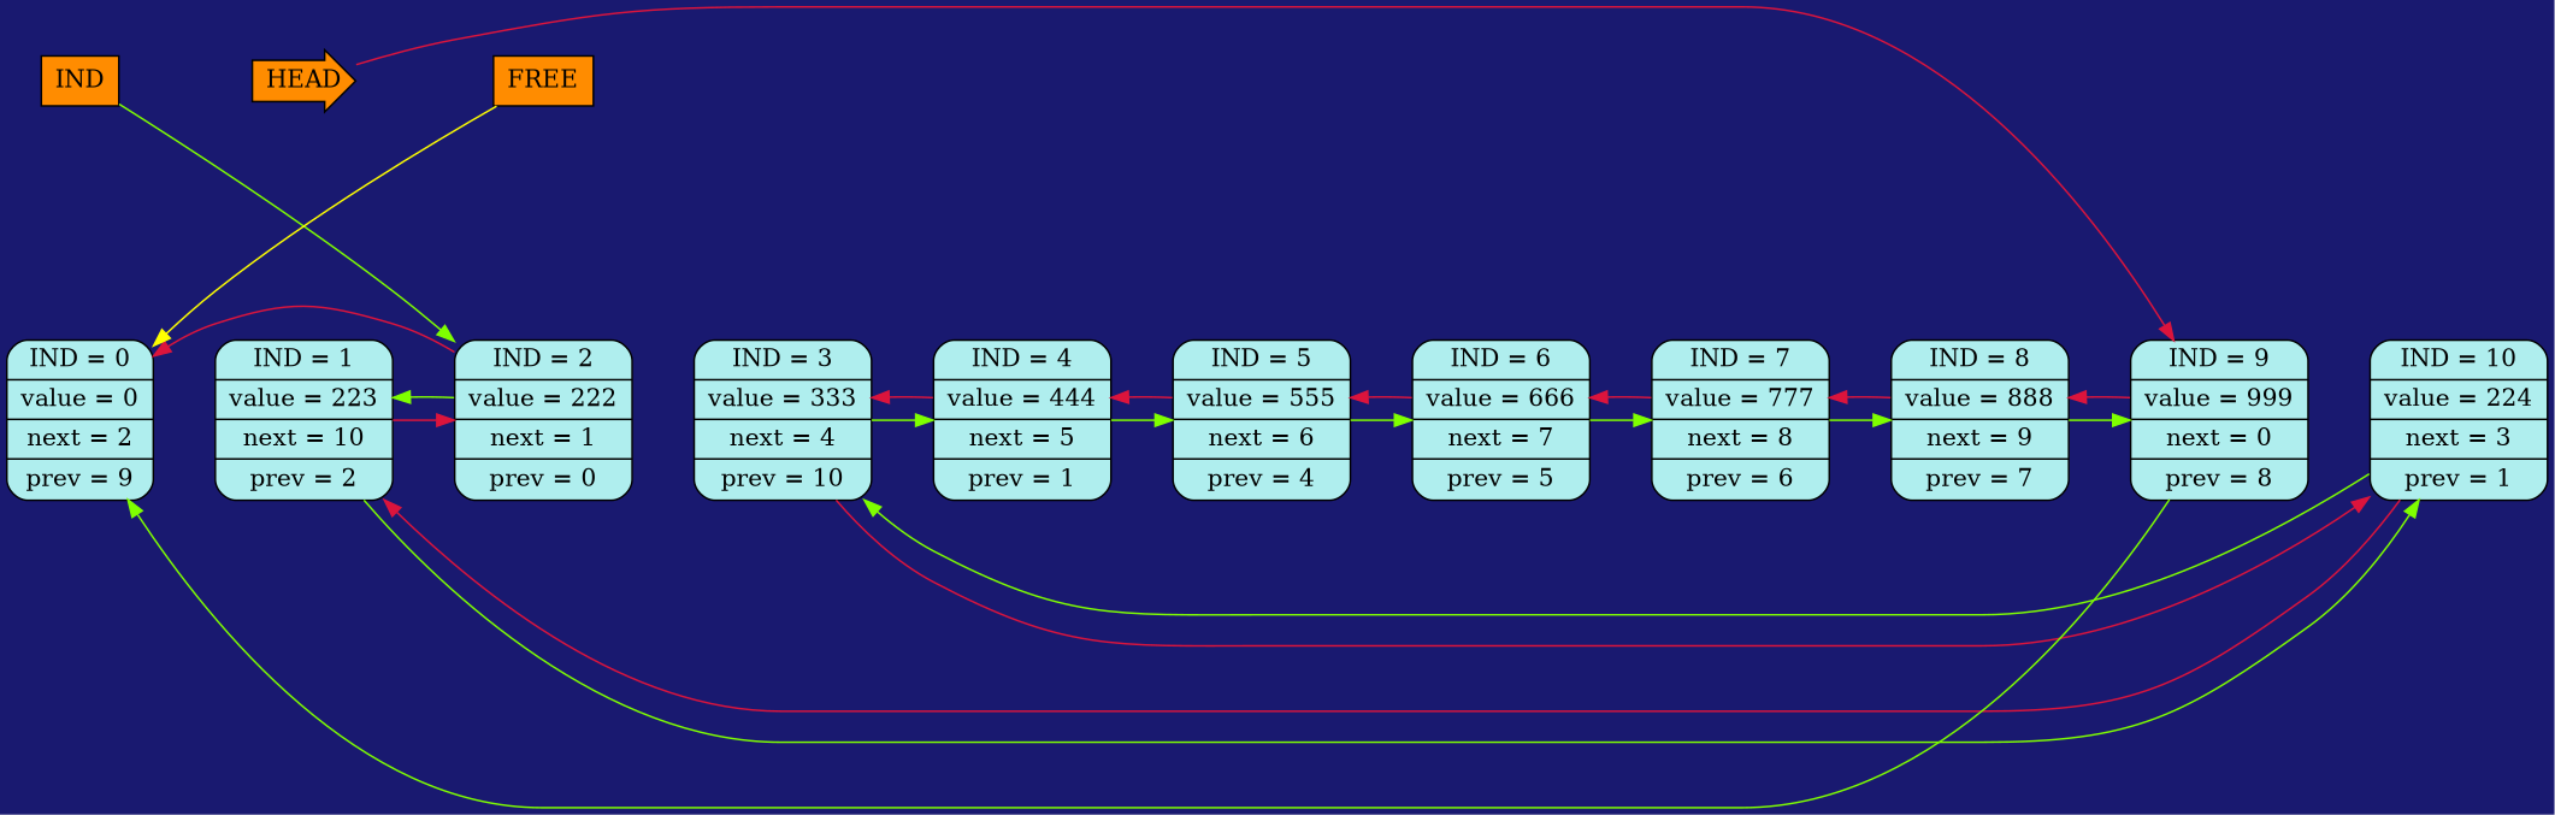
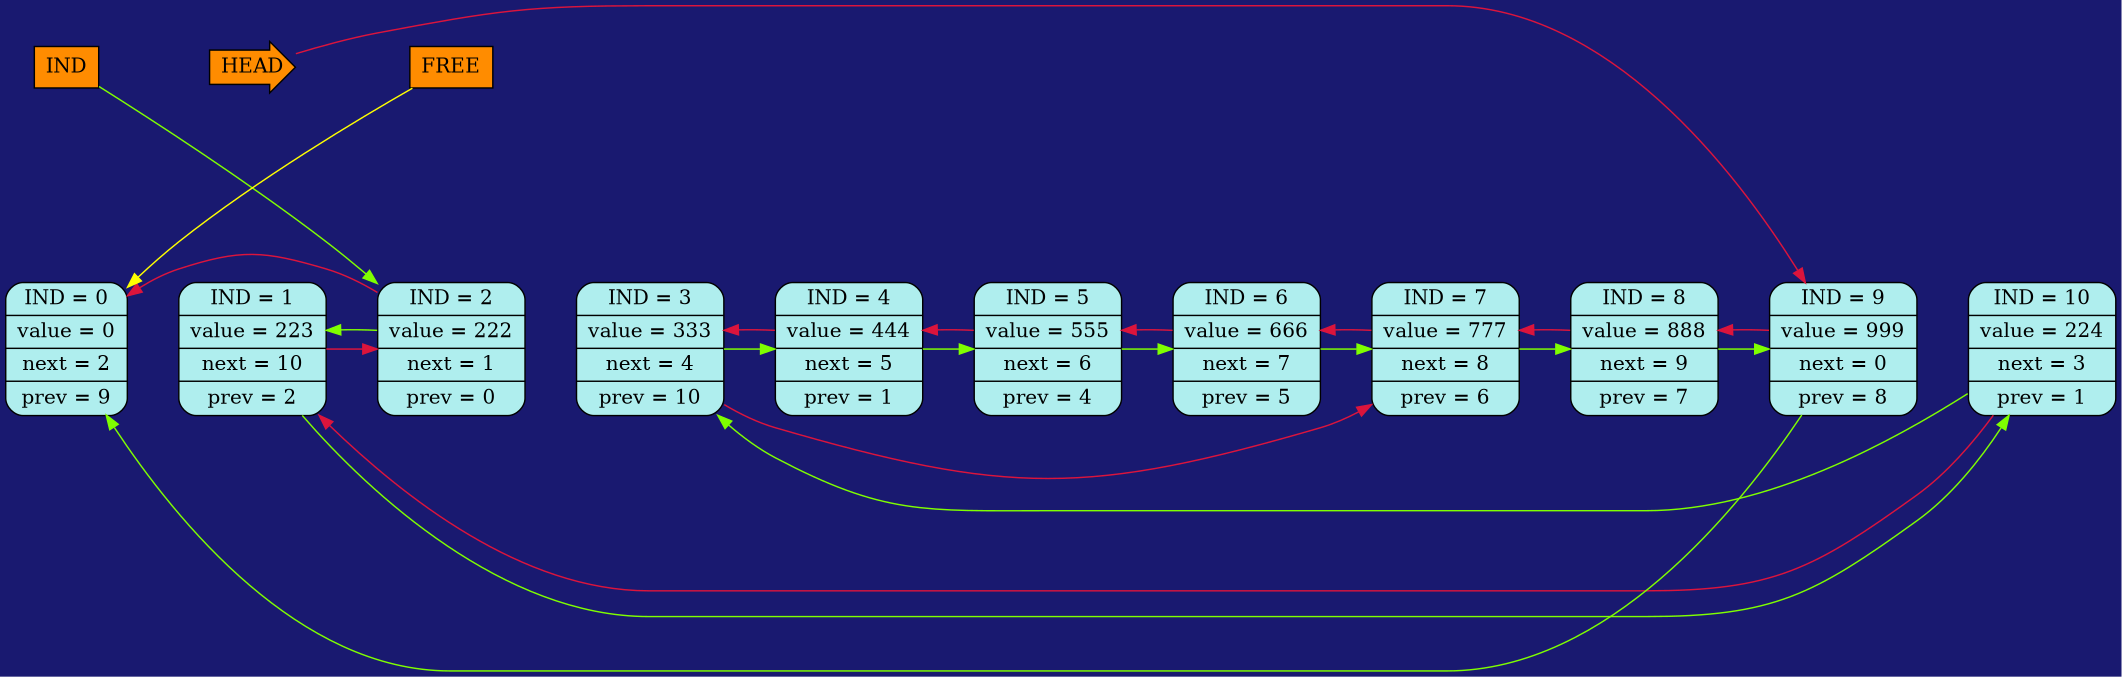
  digraph {
    bgcolor="#191970"
    rankdir=LR
    node [fillcolor="#AFEEEE" shape=Mrecord style=filled]
    edge [weight=1]
    n1 [label="IND = 0 | value = 0 | next = 2 | prev = 9 "]
    n2 [fillcolor="#FF8C00" height=0.4 label=IND shape=rectangle width=0.5]
    n3 [label="IND = 1 | value = 223 | next = 10 | prev = 2 "]
    n4 [label="IND = 2 | value = 222 | next = 1 | prev = 0 "]
    HEAD [fillcolor="#FF8C00" height=0.5 shape=rarrow width=0.5]
    n6 [label="IND = 10 | value = 224 | next = 3 | prev = 1 "]
    n7 [label="IND = 3 | value = 333 | next = 4 | prev = 10 "]
    n8 [label="IND = 4 | value = 444 | next = 5 | prev = 1 "]
    n9 [label="IND = 5 | value = 555 | next = 6 | prev = 4 "]
    n10 [label="IND = 6 | value = 666 | next = 7 | prev = 5 "]
    n11 [label="IND = 7 | value = 777 | next = 8 | prev = 6 "]
    n12 [label="IND = 8 | value = 888 | next = 9 | prev = 7 "]
    n13 [label="IND = 9 | value = 999 | next = 0 | prev = 8 "]
    FREE [fillcolor="#FF8C00" height=0.4 shape=rectangle width=0.5]
    subgraph sub_1 {
      rank=same
      n1
      n2
    }
    n1 -> n3 [style=invis weight=1000000]
    n2 -> n4 [color="#7FFF00"]
    n2 -> HEAD [style=invis weight=1000000]
    n3 -> n4 [style=invis weight=1000000]
    n3 -> n4 [color="#DC143C"]
    n3 -> n6 [color="#7FFF00"]
    n4 -> n1 [color="#DC143C"]
    n4 -> n3 [color="#7FFF00"]
    n4 -> n7 [style=invis weight=1000000]
    HEAD -> n13 [color="#DC143C"]
    HEAD -> FREE [style=invis weight=1000000]
    n6 -> n3 [color="#DC143C"]
    n6 -> n7 [color="#7FFF00"]
-   n7 -> n6 [color="#DC143C"]
+   n7 -> n11 [color="#DC143C"]
    n7 -> n8 [style=invis weight=1000000]
    n7 -> n8 [color="#7FFF00"]
    n8 -> n7 [color="#DC143C"]
    n8 -> n9 [style=invis weight=1000000]
    n8 -> n9 [color="#7FFF00"]
    n9 -> n8 [color="#DC143C"]
    n9 -> n10 [style=invis weight=1000000]
    n9 -> n10 [color="#7FFF00"]
    n10 -> n9 [color="#DC143C"]
    n10 -> n11 [style=invis weight=1000000]
    n10 -> n11 [color="#7FFF00"]
    n11 -> n10 [color="#DC143C"]
    n11 -> n12 [style=invis weight=1000000]
    n11 -> n12 [color="#7FFF00"]
    n12 -> n11 [color="#DC143C"]
    n12 -> n13 [style=invis weight=1000000]
    n12 -> n13 [color="#7FFF00"]
    n13 -> n1 [color="#7FFF00"]
    n13 -> n6 [style=invis weight=1000000]
    n13 -> n12 [color="#DC143C"]
    FREE -> n1 [color="#FFFF00"]
  }
